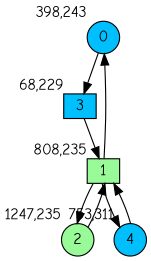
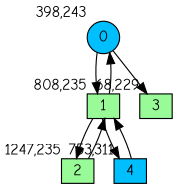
  digraph {
    bgcolor=white
    fontname="Comic Neue"
    node [fillcolor=deepskyblue fixedsize=true fontname="Comic Neue" shape=box style=filled]
    edge [fontname="Comic Neue"]
    0 [height=0.3 shape=circle width=0.4 xlabel="398,243"]
    1 [fillcolor=palegreen height=0.3 width=0.4 xlabel="808,235"]
-   3 [height=0.3 width=0.4 xlabel="68,229"]
-   2 [fillcolor=palegreen height=0.3 shape=circle width=0.4 xlabel="1247,235"]
-   4 [height=0.3 shape=circle width=0.4 xlabel="753,311"]
-   3 -> 1
+   3 [fillcolor=palegreen height=0.3 width=0.4 xlabel="68,229"]
+   2 [fillcolor=palegreen height=0.3 width=0.4 xlabel="1247,235"]
+   4 [height=0.3 width=0.4 xlabel="753,311"]
+   0 -> 1
    0 -> 3
    1 -> 0
    1 -> 2
    1 -> 4
    2 -> 1
    4 -> 1
  }
